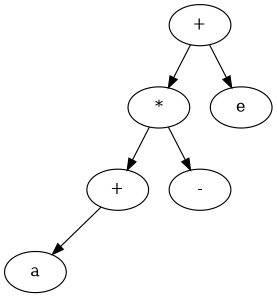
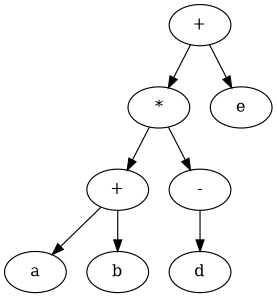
  digraph {
    n1 [label=a]
+   n2 [label=b]
    n3 [label="+"]
+   n4 [label=d]
    n5 [label="-"]
    n6 [label="*"]
    n7 [label=e]
    n8 [label="+"]
    n3 -> n1
+   n3 -> n2
+   n5 -> n4
    n6 -> n3
    n6 -> n5
    n8 -> n6
    n8 -> n7
  }
